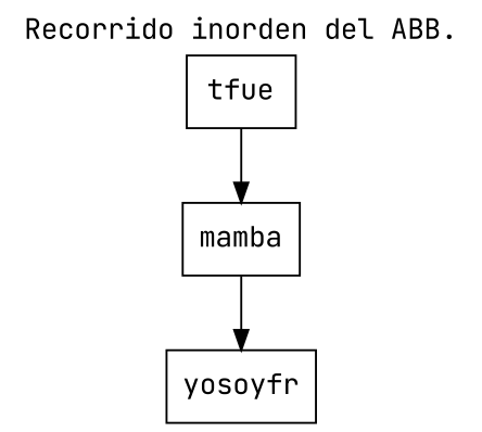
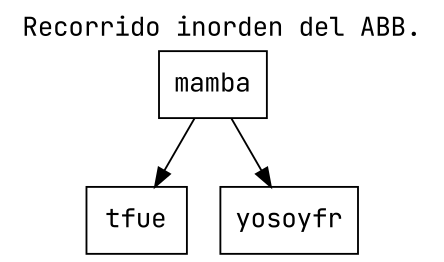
  digraph {
    fontname="JetBrains Mono"
    label="Recorrido inorden del ABB."
    labelloc=t
    rankdir=TB
    node [fontname="JetBrains Mono" shape=record]
    edge [fontname="JetBrains Mono"]
    mamba
    tfue
    yosoyfr
-   tfue -> mamba
+   mamba -> tfue
    mamba -> yosoyfr
  }
